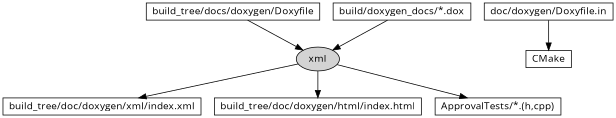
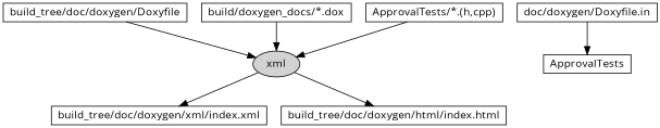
  digraph {
    fontname="Open Sans"
    rankdir=TB
    node [fontname="Open Sans" fontsize=14 shape=box]
    edge [fontname="Open Sans" fontsize=14]
-   n1 [height=0.25 label="build_tree/docs/doxygen/Doxyfile"]
+   n1 [height=0.25 label="build_tree/doc/doxygen/Doxyfile"]
    n2 [fillcolor=lightgray height=0.25 label=xml shape=oval style=filled]
-   CMake [height=0.25]
+   CMake [height=0.25 label=ApprovalTests]
    n4 [height=0.25 label="doc/doxygen/Doxyfile.in"]
    n5 [height=0.25 label="build_tree/doc/doxygen/xml/index.xml"]
    n6 [height=0.25 label="build_tree/doc/doxygen/html/index.html"]
    n7 [height=0.25 label="build/doxygen_docs/*.dox"]
    n8 [height=0.25 label="ApprovalTests/*.(h,cpp)"]
    n1 -> n2
    n2 -> n5
    n2 -> n6
    n4 -> CMake
    n7 -> n2
-   n2 -> n8
+   n8 -> n2
  }
